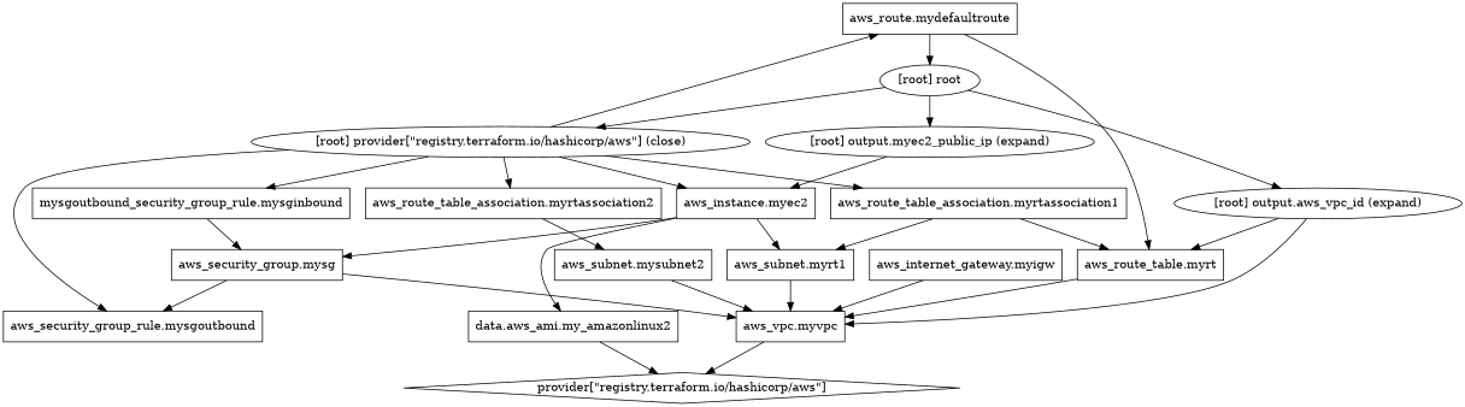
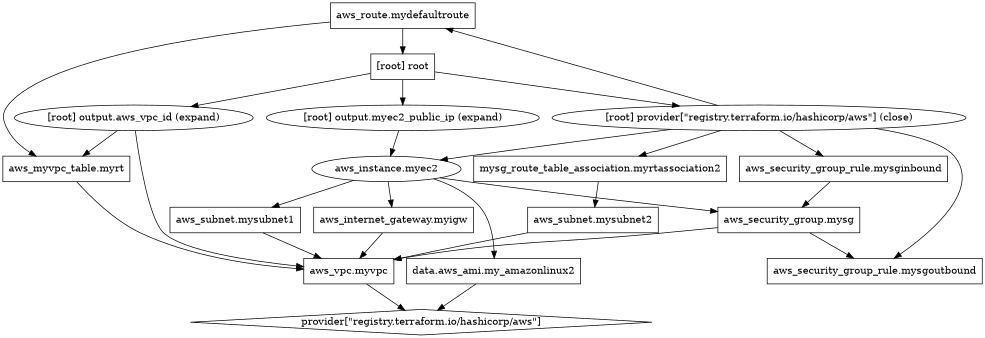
  digraph {
    compound=true
    newrank=true
    node [shape=box]
-   n1 [label="aws_instance.myec2"]
+   n1 [label="aws_instance.myec2" shape=ellipse]
    n2 [label="aws_internet_gateway.myigw"]
    n3 [label="aws_security_group.mysg"]
-   n4 [label="aws_subnet.myrt1"]
+   n4 [label="aws_subnet.mysubnet1"]
    n5 [label="data.aws_ami.my_amazonlinux2"]
    n6 [label="aws_vpc.myvpc"]
    n7 [label="aws_route.mydefaultroute"]
-   n8 [label="aws_route_table.myrt"]
-   n9 [label="aws_route_table_association.myrtassociation1"]
-   n10 [label="aws_route_table_association.myrtassociation2"]
+   n8 [label="aws_myvpc_table.myrt"]
+   n10 [label="mysg_route_table_association.myrtassociation2"]
    n11 [label="aws_subnet.mysubnet2"]
-   n12 [label="mysgoutbound_security_group_rule.mysginbound"]
+   n12 [label="aws_security_group_rule.mysginbound"]
    n13 [label="aws_security_group_rule.mysgoutbound"]
    n14 [label="provider[\"registry.terraform.io/hashicorp/aws\"]" shape=diamond]
    "[root] output.aws_vpc_id (expand)" [shape=""]
    "[root] output.myec2_public_ip (expand)" [shape=""]
    "[root] provider[\"registry.terraform.io/hashicorp/aws\"] (close)" [shape=""]
-   "[root] root" [shape=""]
+   "[root] root"
    subgraph sub_1 {
      n1
      n2
      n3
      n4
      n5
      n6
      n7
      n8
-     n9
      n10
      n11
      n12
      n13
      n14
      "[root] output.aws_vpc_id (expand)"
      "[root] output.myec2_public_ip (expand)"
      "[root] provider[\"registry.terraform.io/hashicorp/aws\"] (close)"
      "[root] root"
    }
+   n1 -> n2
    n1 -> n3
    n1 -> n4
    n1 -> n5
    n2 -> n6
    n3 -> n6
    n3 -> n13
    n4 -> n6
    n5 -> n14
    n6 -> n14
    n7 -> n8
    n7 -> "[root] root"
    n8 -> n6
-   n9 -> n4
-   n9 -> n8
    n10 -> n11
    n11 -> n6
    n12 -> n3
    "[root] output.aws_vpc_id (expand)" -> n6
    "[root] output.aws_vpc_id (expand)" -> n8
    "[root] output.myec2_public_ip (expand)" -> n1
    "[root] provider[\"registry.terraform.io/hashicorp/aws\"] (close)" -> n1
    "[root] provider[\"registry.terraform.io/hashicorp/aws\"] (close)" -> n7
-   "[root] provider[\"registry.terraform.io/hashicorp/aws\"] (close)" -> n9
    "[root] provider[\"registry.terraform.io/hashicorp/aws\"] (close)" -> n10
    "[root] provider[\"registry.terraform.io/hashicorp/aws\"] (close)" -> n12
    "[root] provider[\"registry.terraform.io/hashicorp/aws\"] (close)" -> n13
    "[root] root" -> "[root] output.aws_vpc_id (expand)"
    "[root] root" -> "[root] output.myec2_public_ip (expand)"
    "[root] root" -> "[root] provider[\"registry.terraform.io/hashicorp/aws\"] (close)"
  }
